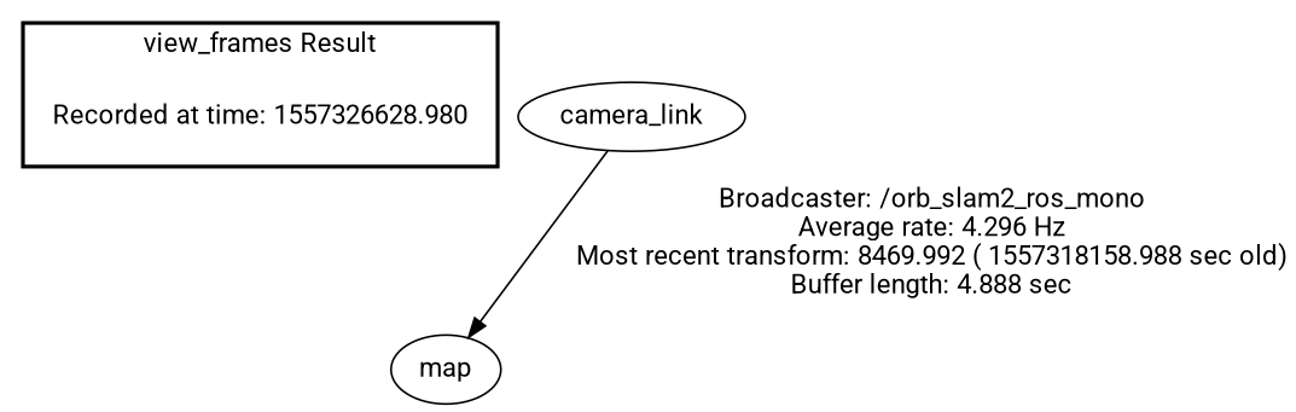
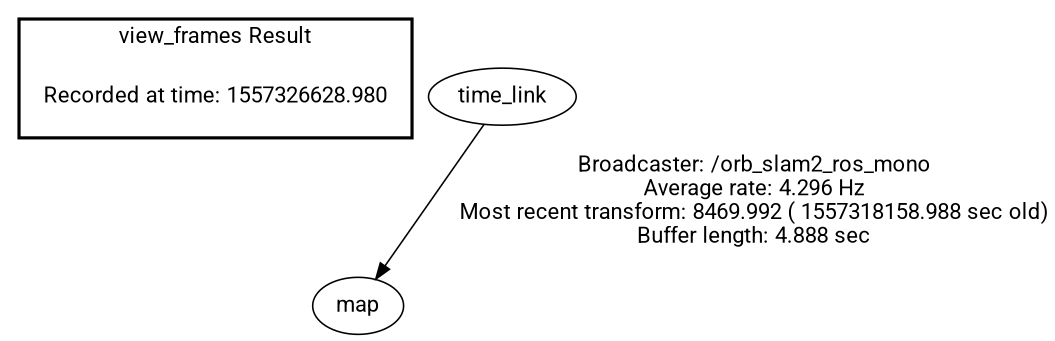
  digraph {
    fontname=Roboto
    node [fontname=Roboto]
    edge [fontname=Roboto]
    "Recorded at time: 1557326628.980" [shape=plaintext]
    map
-   camera_link
+   camera_link [label=time_link]
    subgraph cluster_1 {
      color=black
      label="view_frames Result"
      style=bold
      "Recorded at time: 1557326628.980"
    }
    "Recorded at time: 1557326628.980" -> map [style=invis]
    camera_link -> map [label="Broadcaster: /orb_slam2_ros_mono\nAverage rate: 4.296 Hz\nMost recent transform: 8469.992 ( 1557318158.988 sec old)\nBuffer length: 4.888 sec\n"]
  }
